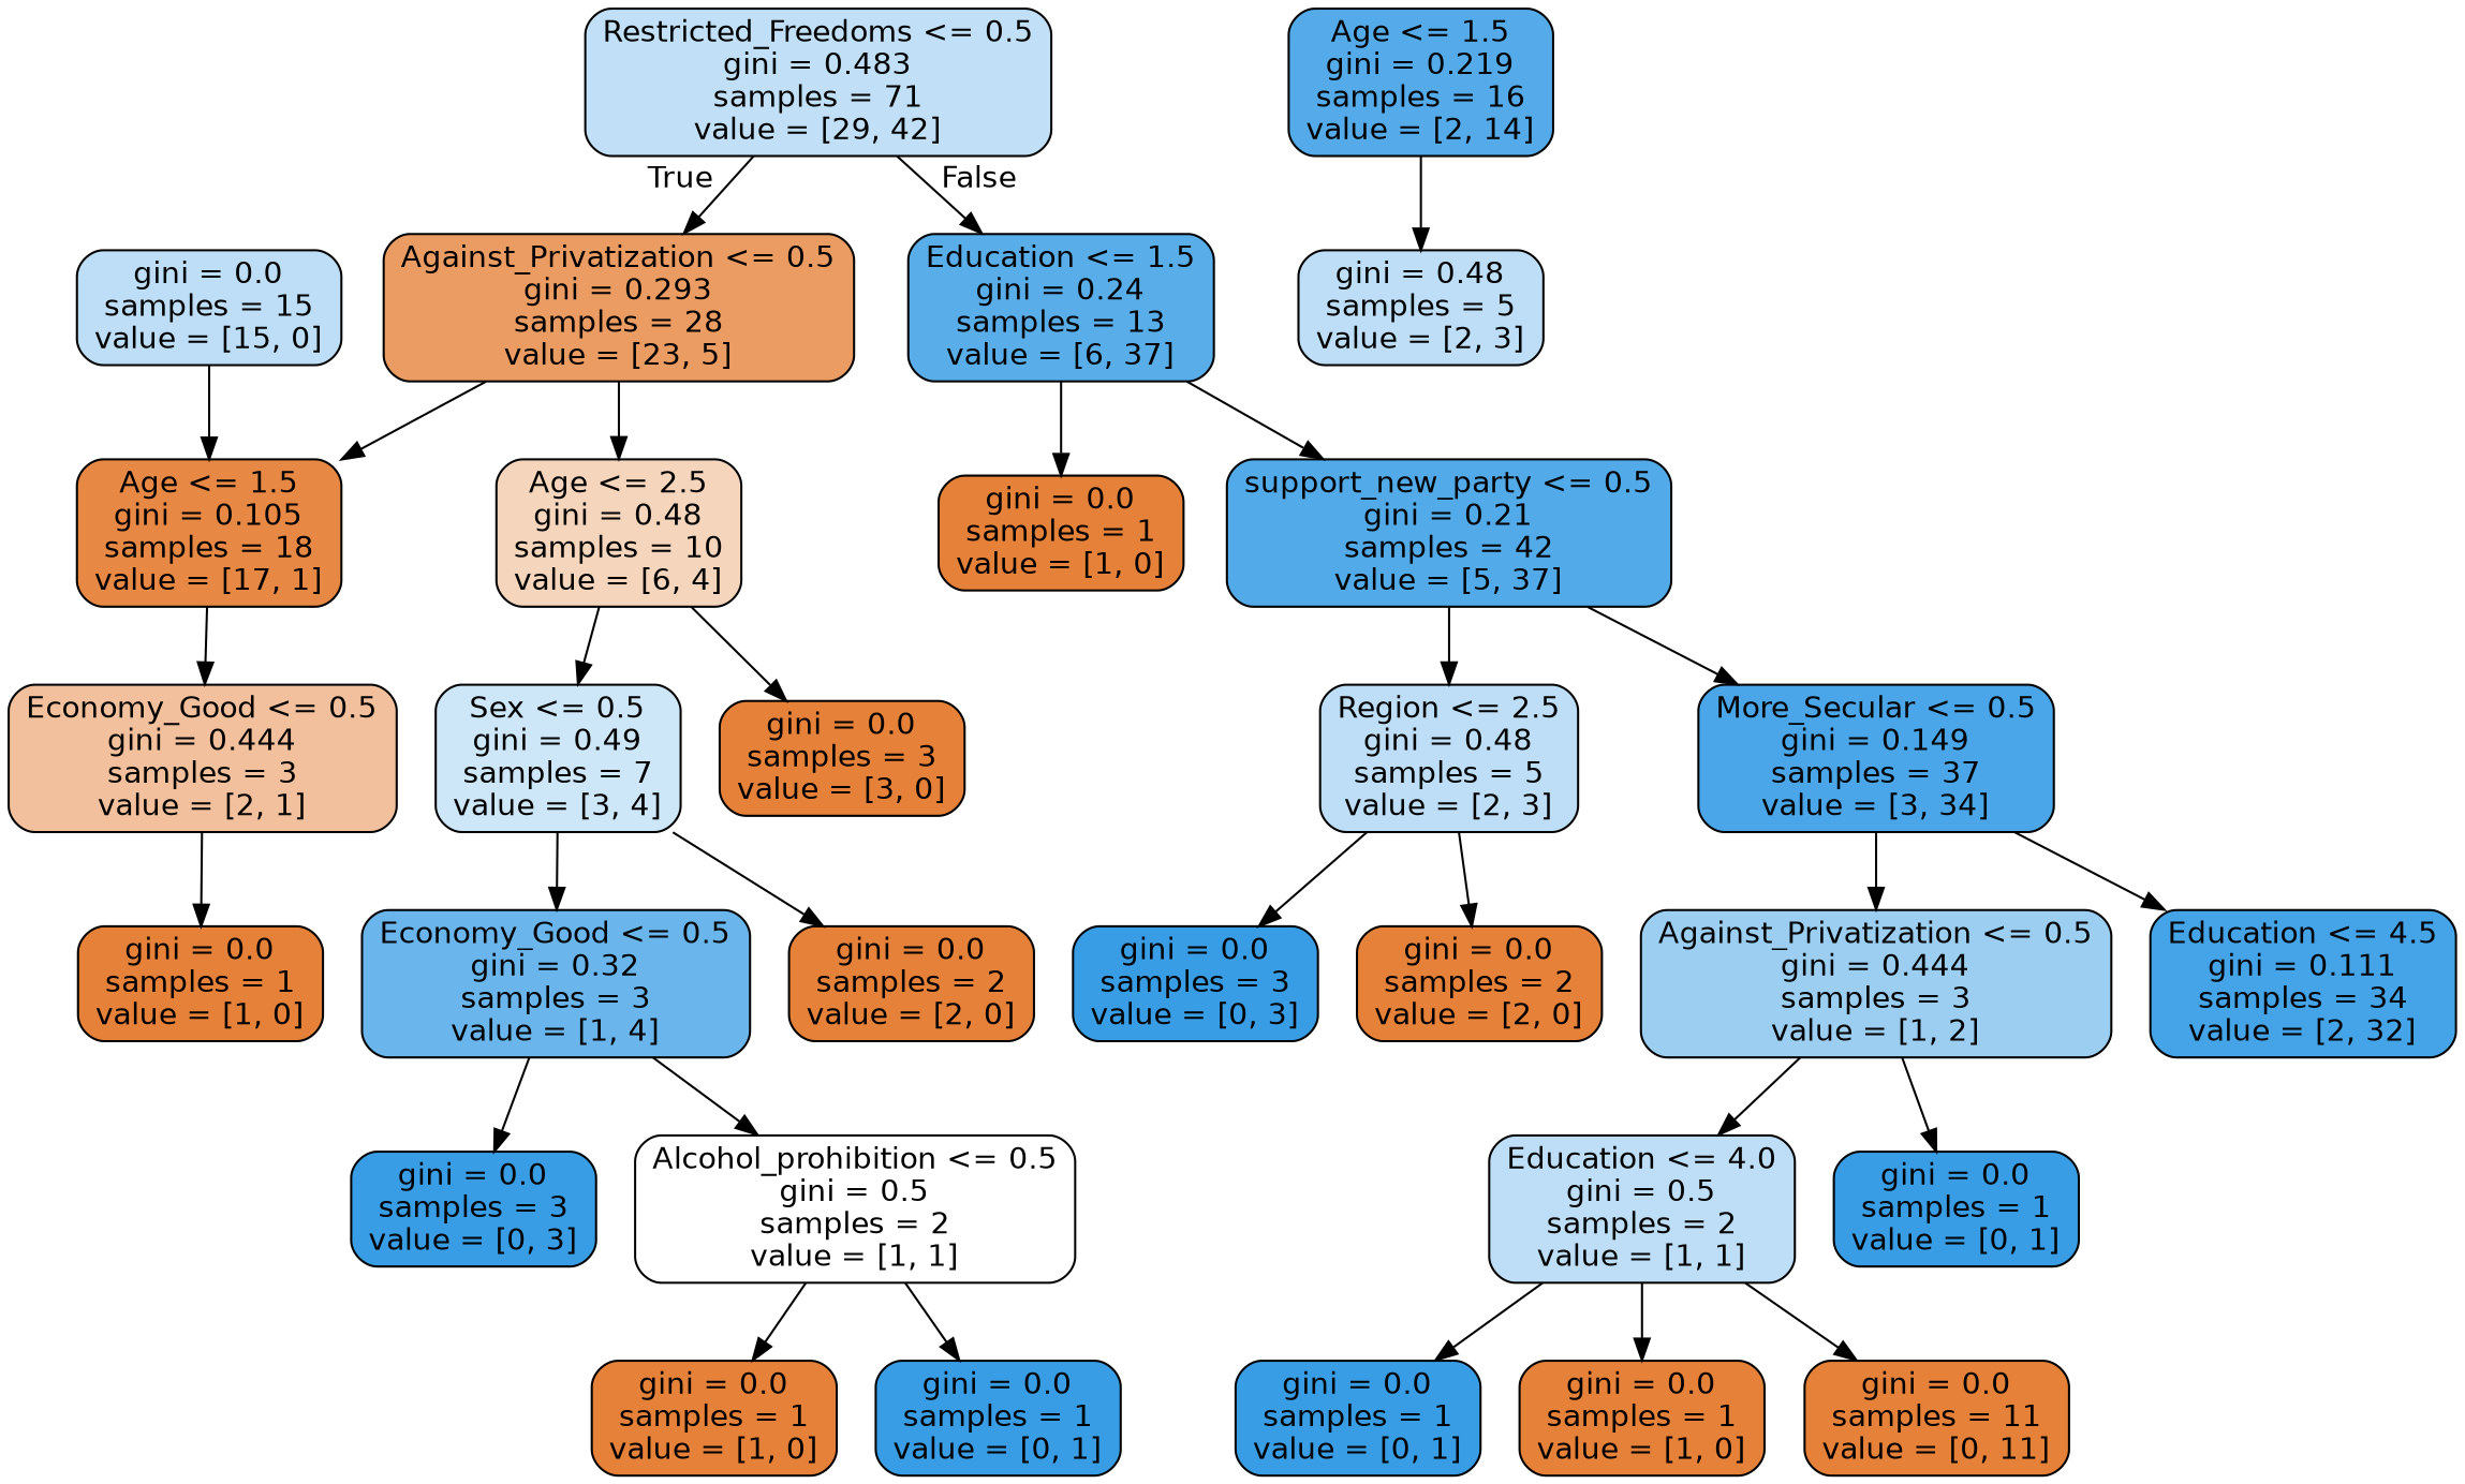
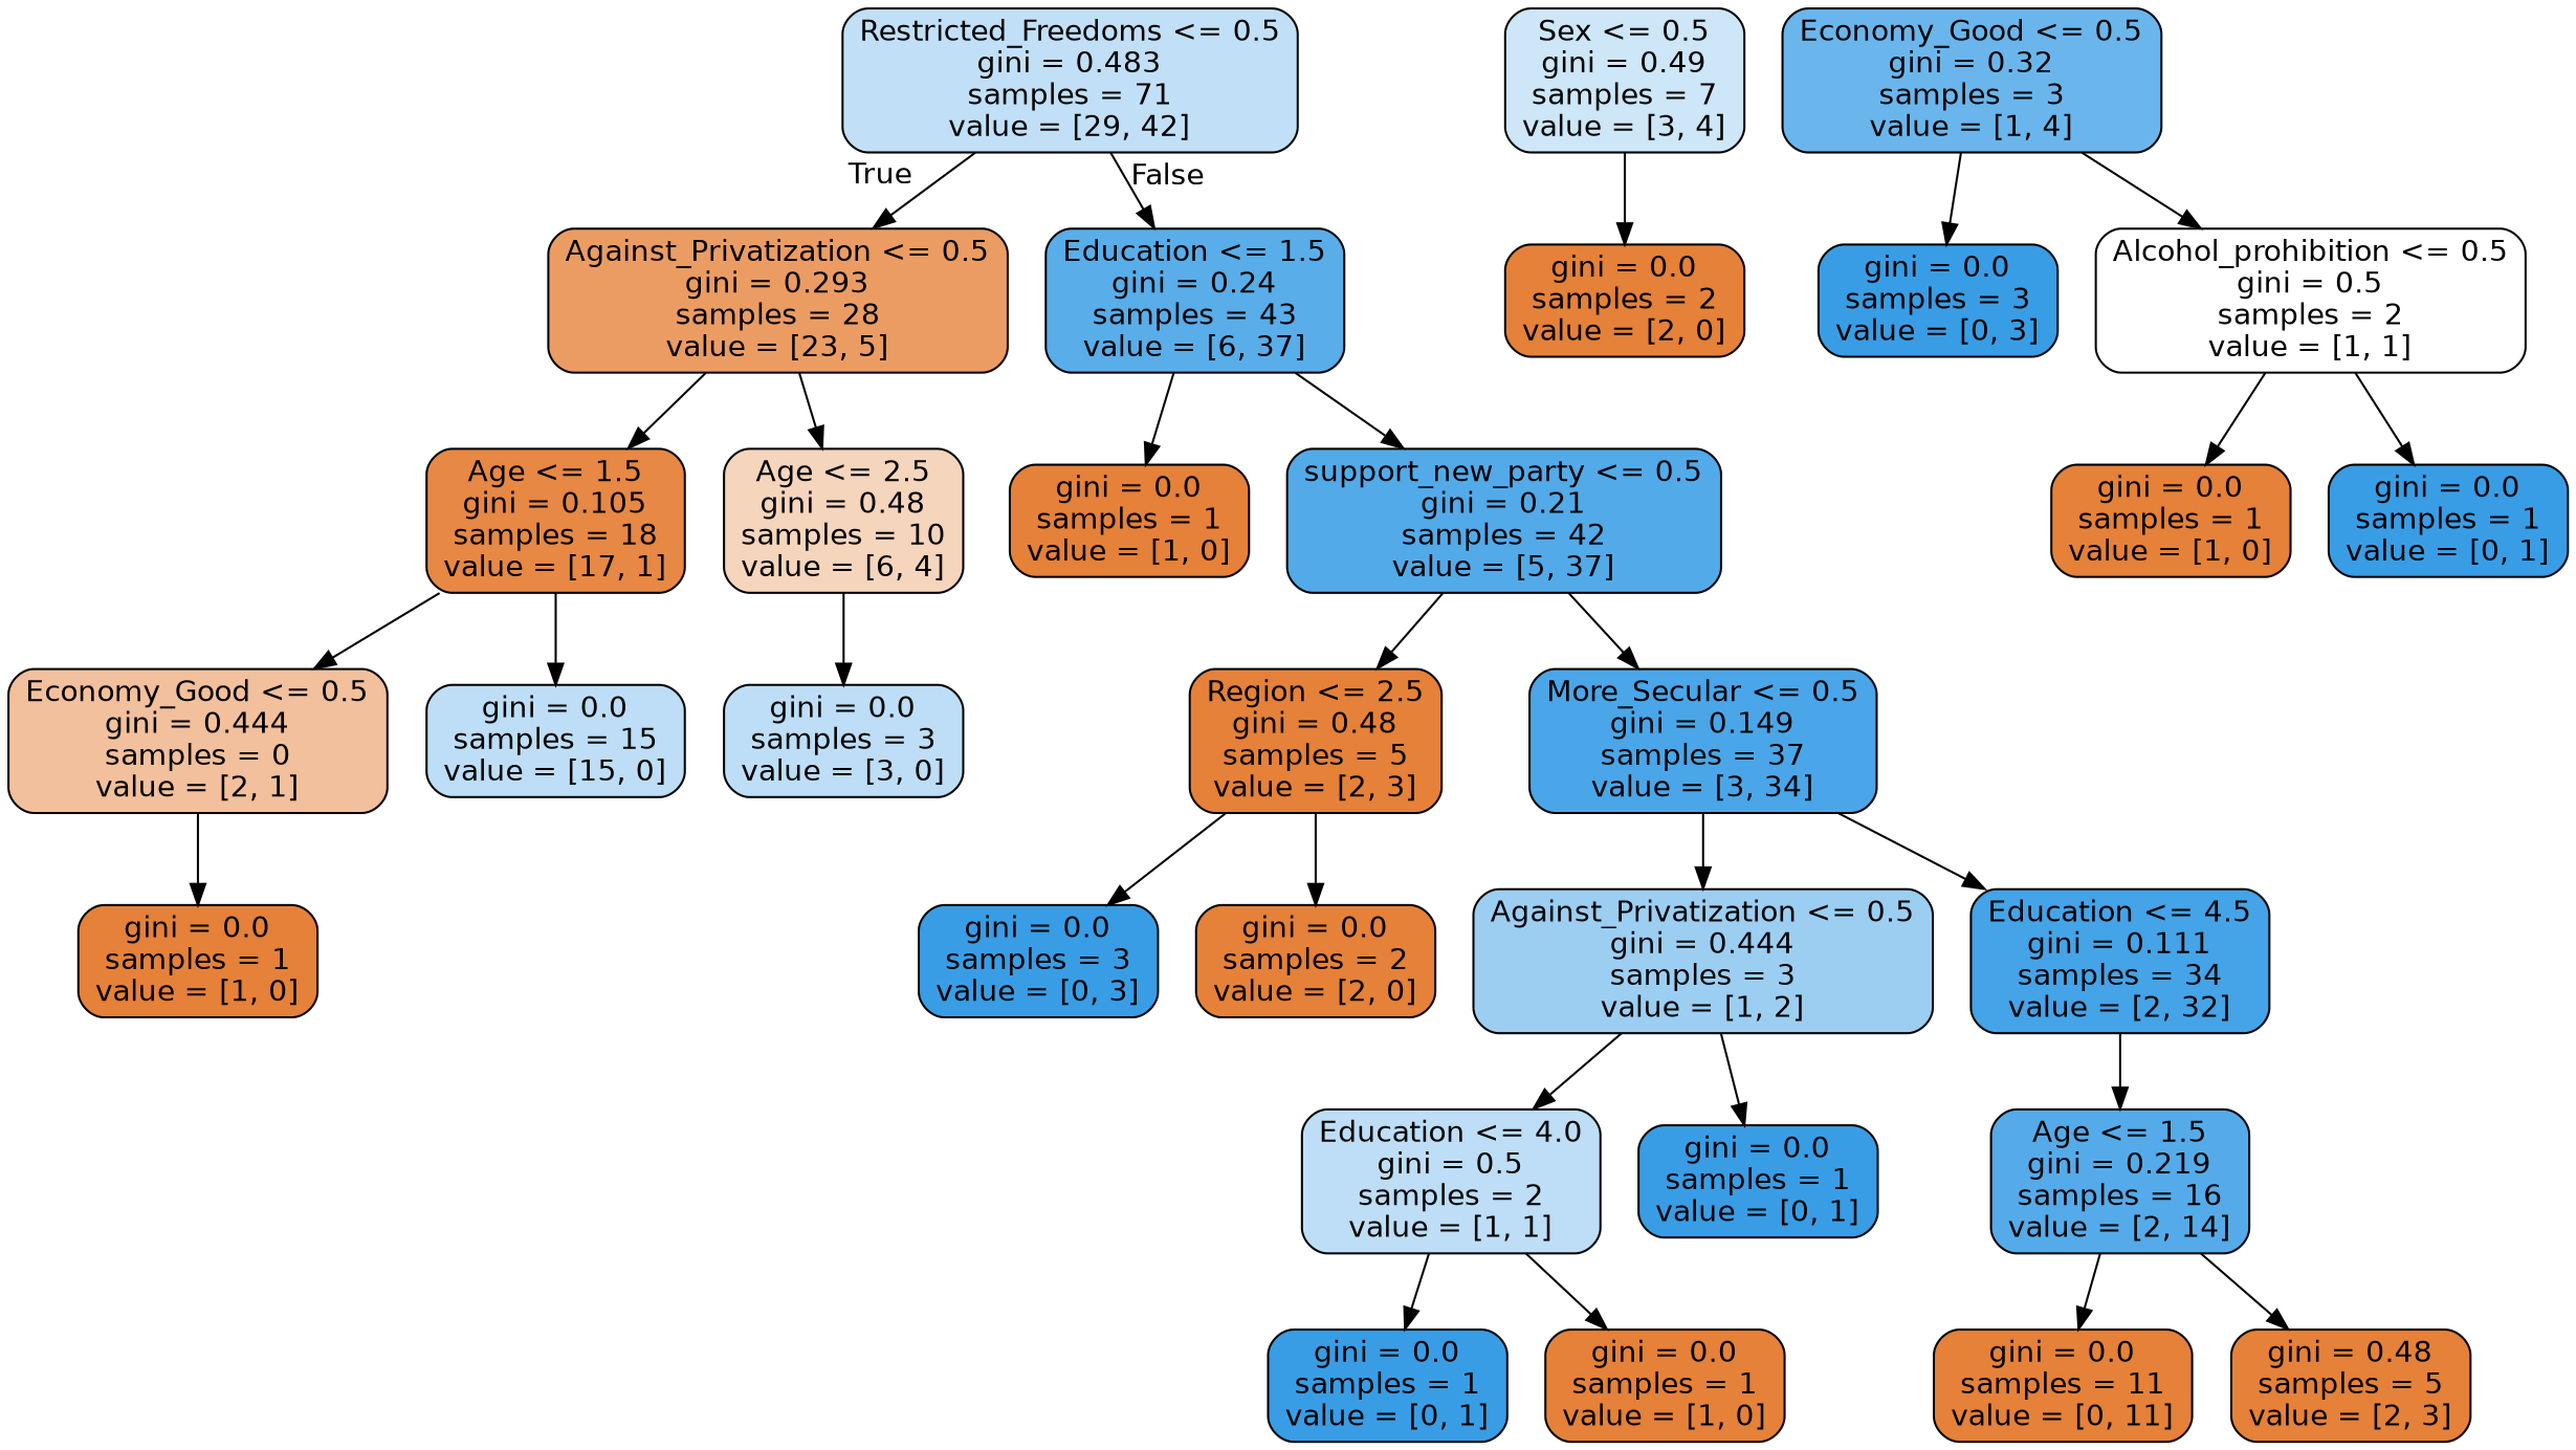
  digraph {
    node [color=black fillcolor="#e58139ff" fontname=helvetica shape=box style="filled, rounded"]
    edge [fontname=helvetica]
    n1 [fillcolor="#399de54f" label="Restricted_Freedoms <= 0.5\ngini = 0.483\nsamples = 71\nvalue = [29, 42]"]
    n2 [fillcolor="#e58139c8" label="Against_Privatization <= 0.5\ngini = 0.293\nsamples = 28\nvalue = [23, 5]"]
-   n3 [fillcolor="#399de5d6" label="Education <= 1.5\ngini = 0.24\nsamples = 13\nvalue = [6, 37]"]
+   n3 [fillcolor="#399de5d6" label="Education <= 1.5\ngini = 0.24\nsamples = 43\nvalue = [6, 37]"]
    n4 [fillcolor="#e58139f0" label="Age <= 1.5\ngini = 0.105\nsamples = 18\nvalue = [17, 1]"]
    n5 [fillcolor="#e5813955" label="Age <= 2.5\ngini = 0.48\nsamples = 10\nvalue = [6, 4]"]
    n6 [label="gini = 0.0\nsamples = 1\nvalue = [1, 0]"]
    n7 [fillcolor="#399de5dd" label="support_new_party <= 0.5\ngini = 0.21\nsamples = 42\nvalue = [5, 37]"]
-   n8 [fillcolor="#e581397f" label="Economy_Good <= 0.5\ngini = 0.444\nsamples = 3\nvalue = [2, 1]"]
+   n8 [fillcolor="#e581397f" label="Economy_Good <= 0.5\ngini = 0.444\nsamples = 0\nvalue = [2, 1]"]
    n9 [fillcolor="#399de555" label="gini = 0.0\nsamples = 15\nvalue = [15, 0]"]
    n10 [fillcolor="#399de540" label="Sex <= 0.5\ngini = 0.49\nsamples = 7\nvalue = [3, 4]"]
-   n11 [label="gini = 0.0\nsamples = 3\nvalue = [3, 0]"]
+   n11 [fillcolor="#399de555" label="gini = 0.0\nsamples = 3\nvalue = [3, 0]"]
    n12 [label="gini = 0.0\nsamples = 1\nvalue = [1, 0]"]
    n13 [fillcolor="#399de5bf" label="Economy_Good <= 0.5\ngini = 0.32\nsamples = 3\nvalue = [1, 4]"]
    n14 [label="gini = 0.0\nsamples = 2\nvalue = [2, 0]"]
    n15 [fillcolor="#399de5ff" label="gini = 0.0\nsamples = 3\nvalue = [0, 3]"]
    n16 [fillcolor="#e5813900" label="Alcohol_prohibition <= 0.5\ngini = 0.5\nsamples = 2\nvalue = [1, 1]"]
    n17 [label="gini = 0.0\nsamples = 1\nvalue = [1, 0]"]
    n18 [fillcolor="#399de5ff" label="gini = 0.0\nsamples = 1\nvalue = [0, 1]"]
-   n19 [fillcolor="#399de555" label="Region <= 2.5\ngini = 0.48\nsamples = 5\nvalue = [2, 3]"]
+   n19 [label="Region <= 2.5\ngini = 0.48\nsamples = 5\nvalue = [2, 3]"]
    n20 [fillcolor="#399de5e9" label="More_Secular <= 0.5\ngini = 0.149\nsamples = 37\nvalue = [3, 34]"]
    n21 [fillcolor="#399de5ff" label="gini = 0.0\nsamples = 3\nvalue = [0, 3]"]
    n22 [label="gini = 0.0\nsamples = 2\nvalue = [2, 0]"]
    n23 [fillcolor="#399de57f" label="Against_Privatization <= 0.5\ngini = 0.444\nsamples = 3\nvalue = [1, 2]"]
    n24 [fillcolor="#399de5ef" label="Education <= 4.5\ngini = 0.111\nsamples = 34\nvalue = [2, 32]"]
    n25 [fillcolor="#399de555" label="Education <= 4.0\ngini = 0.5\nsamples = 2\nvalue = [1, 1]"]
    n26 [fillcolor="#399de5ff" label="gini = 0.0\nsamples = 1\nvalue = [0, 1]"]
    n27 [fillcolor="#399de5db" label="Age <= 1.5\ngini = 0.219\nsamples = 16\nvalue = [2, 14]"]
    n28 [fillcolor="#399de5ff" label="gini = 0.0\nsamples = 1\nvalue = [0, 1]"]
    n29 [label="gini = 0.0\nsamples = 1\nvalue = [1, 0]"]
    n30 [label="gini = 0.0\nsamples = 11\nvalue = [0, 11]"]
-   n31 [fillcolor="#399de555" label="gini = 0.48\nsamples = 5\nvalue = [2, 3]"]
+   n31 [label="gini = 0.48\nsamples = 5\nvalue = [2, 3]"]
    n1 -> n2 [headlabel=True labelangle=45 labeldistance=2.5]
    n1 -> n3 [headlabel=False labelangle=-45 labeldistance=2.5]
    n2 -> n4
    n2 -> n5
    n3 -> n6
    n3 -> n7
    n4 -> n8
-   n9 -> n4
-   n5 -> n10
+   n4 -> n9
    n5 -> n11
    n7 -> n19
    n7 -> n20
    n8 -> n12
-   n10 -> n13
    n10 -> n14
    n13 -> n15
    n13 -> n16
    n16 -> n17
    n16 -> n18
    n19 -> n21
    n19 -> n22
    n20 -> n23
    n20 -> n24
    n23 -> n25
    n23 -> n26
+   n24 -> n27
    n25 -> n28
    n25 -> n29
-   n25 -> n30
+   n27 -> n30
    n27 -> n31
  }
